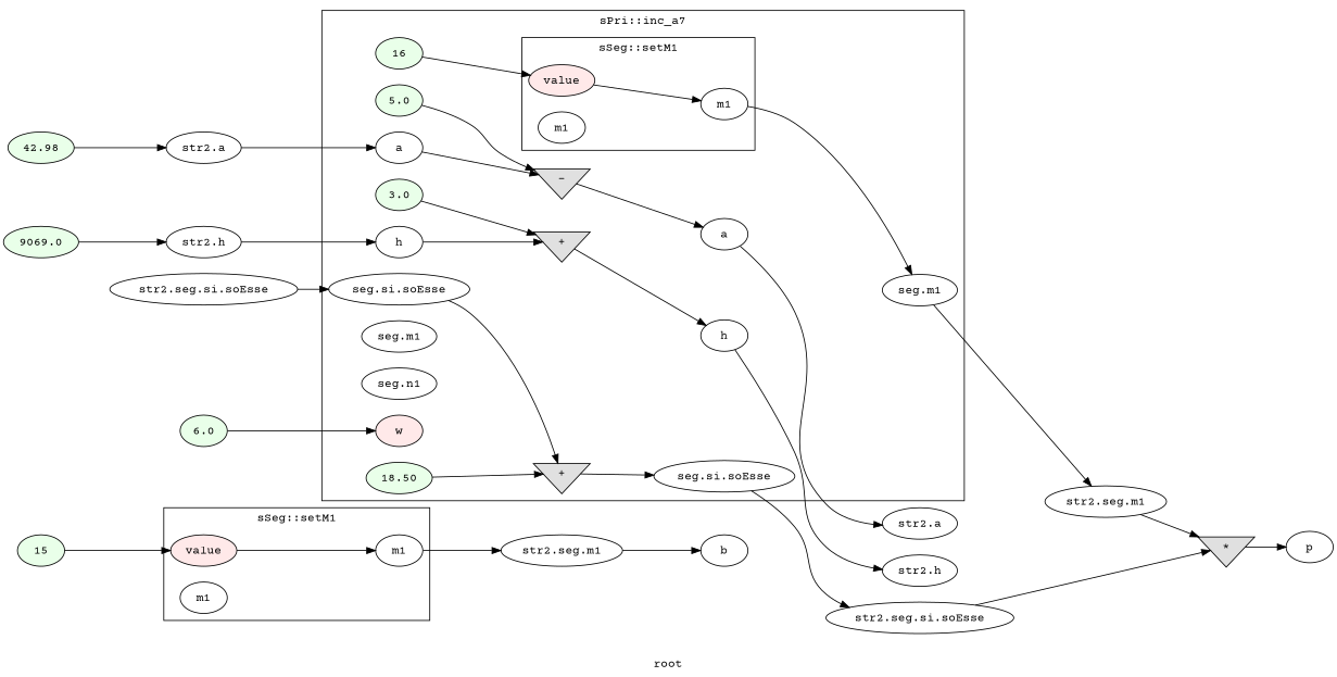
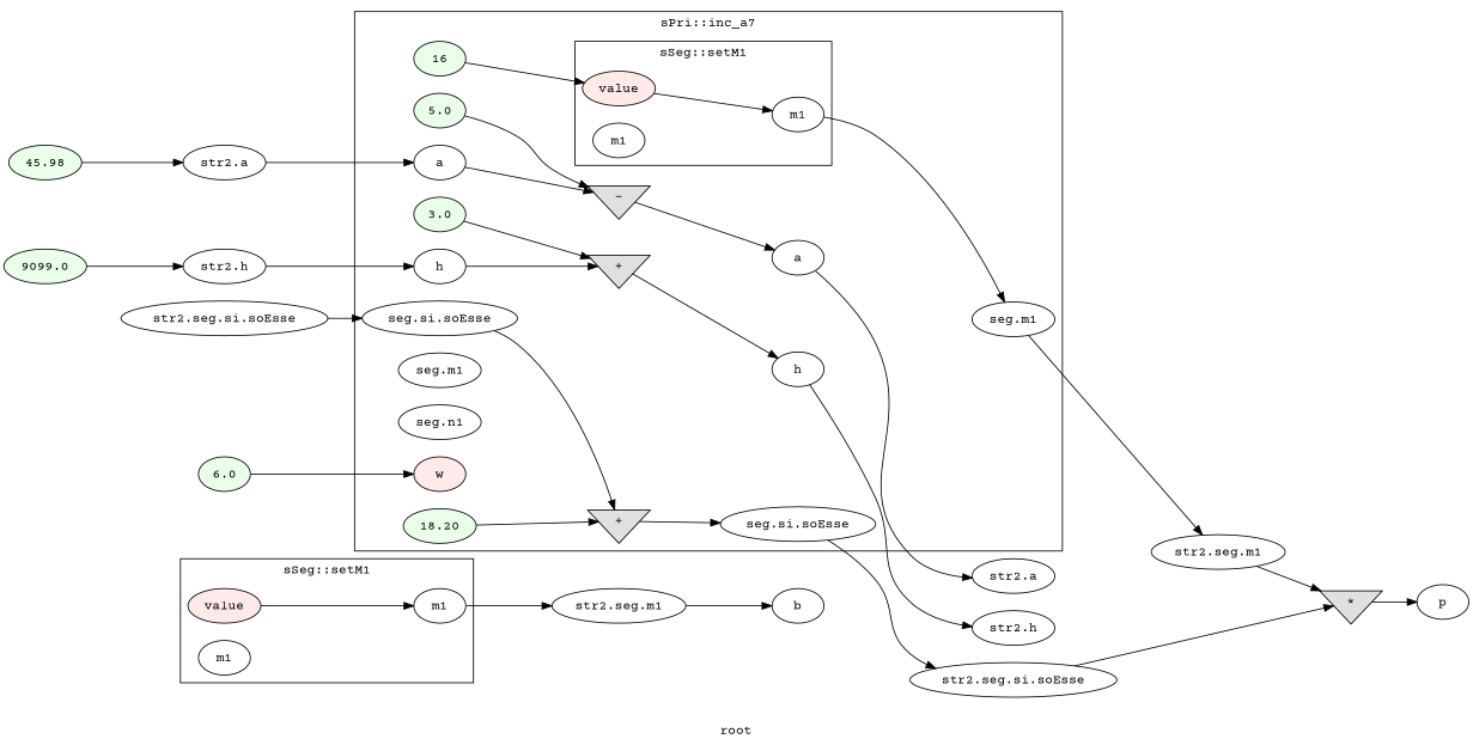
  digraph {
    fontname="Courier Prime"
    label=root
    rankdir=LR
    node [fontname="Courier Prime" startingline=31]
    edge [fontname="Courier Prime"]
    n1 [fillcolor="#FFE9E9" label=value startingline=12 style=filled]
    n2 [label=m1 startingline=17]
    n3 [label=m1 startingline=17]
    n4 [fillcolor="#FFE9E9" label=value startingline=12 style=filled]
    n5 [label=m1 startingline=17]
    n6 [label=m1 startingline=17]
    n7 [fillcolor="#FFE9E9" label=w startingline=27 style=filled]
    n8 [label=a startingline=29]
    n9 [fillcolor="#E9FFE9" label=5.0 startingline=29 style=filled]
    n10 [fillcolor="#E0E0E0" label="-" shape=invtriangle startingline=29 style=filled]
    n11 [label=a startingline=29]
    n12 [label=h startingline=30]
    n13 [fillcolor="#E9FFE9" label=3.0 startingline=30 style=filled]
    n14 [fillcolor="#E0E0E0" label="+" shape=invtriangle startingline=30 style=filled]
    n15 [label=h startingline=30]
    n16 [fillcolor="#E9FFE9" label=16 style=filled]
    n17 [label="seg.m1"]
    n18 [label="seg.n1"]
    n19 [label="seg.si.soEsse"]
    n20 [label="seg.m1"]
-   n21 [fillcolor="#E9FFE9" label=18.50 startingline=32 style=filled]
+   n21 [fillcolor="#E9FFE9" label=18.20 startingline=32 style=filled]
    n22 [fillcolor="#E0E0E0" label="+" shape=invtriangle startingline=32 style=filled]
    n23 [label="seg.si.soEsse" startingline=32]
    n24 [label="str2.seg.m1" startingline=42]
    n25 [label="str2.a" startingline=46]
    n26 [label="str2.h" startingline=46]
    n27 [label="str2.seg.m1" startingline=46]
    n28 [label="str2.seg.si.soEsse" startingline=46]
-   n29 [fillcolor="#E9FFE9" label=42.98 startingline=39 style=filled]
+   n29 [fillcolor="#E9FFE9" label=45.98 startingline=39 style=filled]
    n30 [label="str2.a" startingline=39]
-   n31 [fillcolor="#E9FFE9" label=9069.0 startingline=40 style=filled]
+   n31 [fillcolor="#E9FFE9" label=9099.0 startingline=40 style=filled]
    n32 [label="str2.h" startingline=40]
-   n33 [fillcolor="#E9FFE9" label=15 startingline=42 style=filled]
    n34 [label=b startingline=43]
    n35 [label="str2.seg.si.soEsse" startingline=44]
    n36 [fillcolor="#E9FFE9" label=6.0 startingline=46 style=filled]
    n37 [fillcolor="#E0E0E0" label="*" shape=invtriangle startingline=48 style=filled]
    n38 [label=p startingline=48]
    subgraph cluster_1 {
      label="sSeg::setM1"
      parent=G
      startingline=42
      n1
      n2
      n3
    }
    subgraph cluster_2 {
      label="sPri::inc_a7"
      parent=G
      startingline=46
      n7
      n8
      n9
      n10
      n11
      n12
      n13
      n14
      n15
      n16
      n17
      n18
      n19
      n20
      n21
      n22
      n23
      subgraph cluster_3 {
        label="sSeg::setM1"
        parent=cluster_2
        startingline=31
        n4
        n5
        n6
      }
    }
    n1 -> n3
    n3 -> n24
    n4 -> n6
    n6 -> n20
    n8 -> n10
    n9 -> n10
    n10 -> n11
    n11 -> n25
    n12 -> n14
    n13 -> n14
    n14 -> n15
    n15 -> n26
    n16 -> n4
    n19 -> n22
    n20 -> n27
    n21 -> n22
    n22 -> n23
    n23 -> n28
    n24 -> n34
    n27 -> n37
    n28 -> n37
    n29 -> n30
    n30 -> n8
    n31 -> n32
    n32 -> n12
-   n33 -> n1
    n35 -> n19
    n36 -> n7
    n37 -> n38
  }
